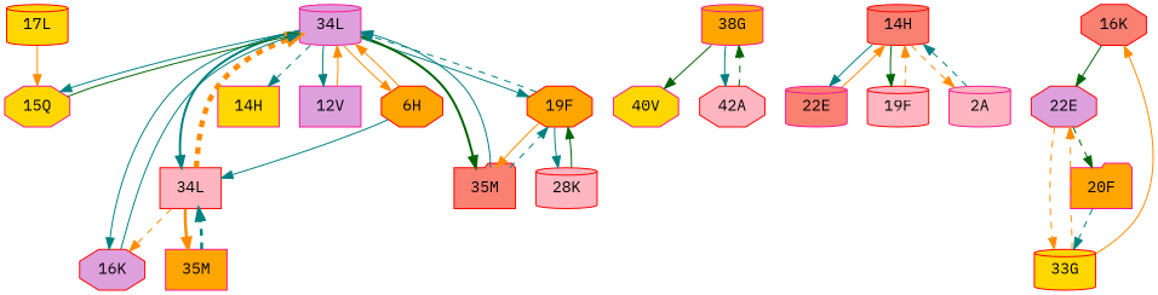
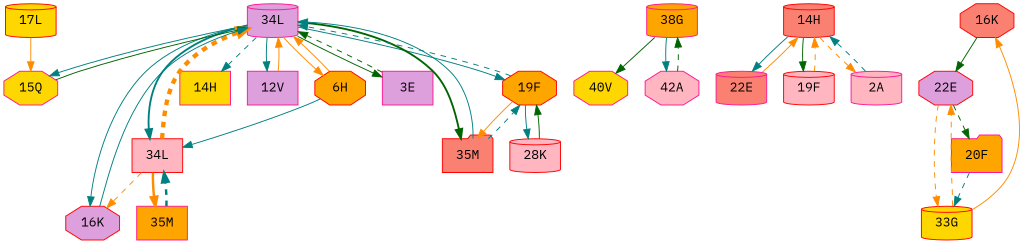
  strict digraph {
    fontname="IBM Plex Mono"
    node [color=red fillcolor=plum fontname="IBM Plex Mono" shape=cylinder style=filled]
    edge [arrowhead=normal color=teal fontname="IBM Plex Mono" style=solid]
    n1 [color=deeppink label="34L"]
    n2 [fillcolor=lightpink label="34L" shape=box]
    n3 [color=deeppink fillcolor=gold label="15Q" shape=octagon]
    n4 [label="16K" shape=octagon]
    n5 [color=deeppink fillcolor=gold label="14H" shape=box]
    n6 [color=deeppink label="12V" shape=box]
    n7 [fillcolor=orange label="6H" shape=octagon]
+   n8 [color=deeppink label="3E" shape=box]
    n9 [fillcolor=orange label="19F" shape=octagon]
    n10 [fillcolor=salmon label="35M" shape=folder]
    n11 [color=deeppink fillcolor=orange label="35M" shape=box]
    n12 [fillcolor=lightpink label="28K"]
    n13 [color=deeppink fillcolor=orange label="38G"]
    n14 [color=deeppink fillcolor=gold label="40V" shape=octagon]
-   n15 [fillcolor=lightpink label="42A" shape=octagon]
+   n15 [color=deeppink fillcolor=lightpink label="42A" shape=octagon]
    n16 [fillcolor=gold label="17L"]
    n17 [fillcolor=salmon label="14H"]
    n18 [color=deeppink fillcolor=salmon label="22E"]
    n19 [fillcolor=lightpink label="19F"]
    n20 [color=deeppink fillcolor=lightpink label="2A"]
    n21 [fillcolor=salmon label="16K" shape=octagon]
    n22 [label="22E" shape=octagon]
    n23 [fillcolor=gold label="33G"]
    n24 [color=deeppink fillcolor=orange label="20F" shape=folder]
    n1 -> n2 [penwidth=2.0]
    n1 -> n3
    n1 -> n4
    n1 -> n5 [style=dashed]
    n1 -> n6
    n1 -> n7 [color=darkorange]
+   n1 -> n8 [color=darkgreen]
    n1 -> n9
    n1 -> n10 [color=darkgreen penwidth=2.0]
    n2 -> n1 [color=darkorange penwidth=4.6 style=dashed]
    n2 -> n4 [color=darkorange style=dashed]
    n2 -> n11 [color=darkorange penwidth=2.6]
    n3 -> n1 [color=darkgreen]
    n4 -> n1
    n6 -> n1 [color=darkorange]
    n7 -> n1 [color=darkorange]
    n7 -> n2
+   n8 -> n1 [color=darkgreen style=dashed]
    n9 -> n1 [style=dashed]
    n9 -> n10 [color=darkorange]
    n9 -> n12
    n10 -> n1
    n10 -> n9 [style=dashed]
    n11 -> n2 [penwidth=2.6 style=dashed]
    n12 -> n9 [color=darkgreen]
    n13 -> n14 [color=darkgreen]
    n13 -> n15
    n15 -> n13 [color=darkgreen style=dashed]
    n16 -> n3 [color=darkorange]
    n17 -> n18
    n17 -> n19 [color=darkgreen]
    n17 -> n20 [color=darkorange style=dashed]
    n18 -> n17 [color=darkorange]
    n19 -> n17 [color=darkorange style=dashed]
    n20 -> n17 [style=dashed]
    n21 -> n22 [color=darkgreen]
    n22 -> n23 [color=darkorange style=dashed]
    n22 -> n24 [color=darkgreen style=dashed]
    n23 -> n21 [color=darkorange]
    n23 -> n22 [color=darkorange style=dashed]
    n24 -> n23 [style=dashed]
  }
